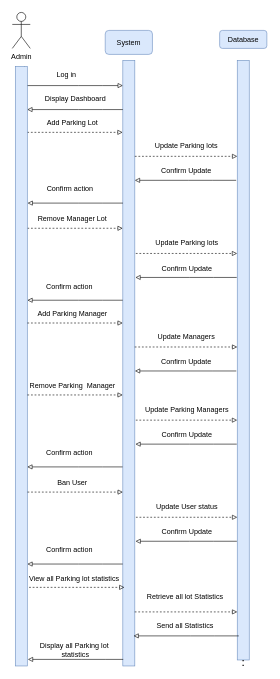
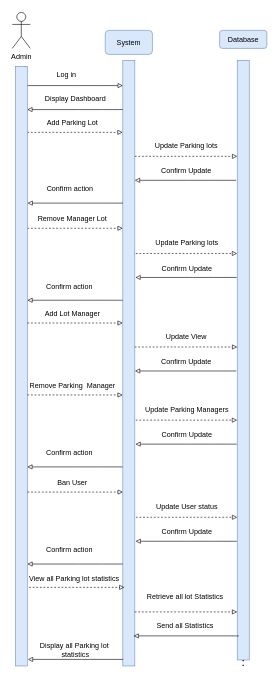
  <mxCell id="0" />
  <mxCell id="1" parent="0" />
  <mxCell id="2" value="Admin" style="shape=umlActor;verticalLabelPosition=bottom;verticalAlign=top;html=1;outlineConnect=0;" parent="1" vertex="1"><mxGeometry x="20" width="30" height="60" as="geometry" y="20" /></mxCell>
  <mxCell id="3" value="System" style="rounded=1;whiteSpace=wrap;html=1;fillColor=#dae8fc;strokeColor=#6c8ebf;" parent="1" vertex="1"><mxGeometry x="175" y="50" width="78.75" height="40" as="geometry" /></mxCell>
  <mxCell id="4" value="" style="html=1;points=[[0,0,0,0,5],[0,1,0,0,-5],[1,0,0,0,5],[1,1,0,0,-5]];perimeter=orthogonalPerimeter;outlineConnect=0;targetShapes=umlLifeline;portConstraint=eastwest;newEdgeStyle={&quot;curved&quot;:0,&quot;rounded&quot;:0};fillColor=#dae8fc;strokeColor=#6c8ebf;" parent="1" vertex="1"><mxGeometry x="204.37" y="100" width="20" height="1010" as="geometry" /></mxCell>
  <mxCell id="5" value="" style="endArrow=block;html=1;rounded=0;endFill=0;" parent="1" target="4" edge="1"><mxGeometry width="50" height="50" relative="1" as="geometry"><mxPoint x="40" y="142" as="sourcePoint" /><mxPoint x="199" y="142" as="targetPoint" /><Array as="points"><mxPoint x="130" y="142" /><mxPoint x="170" y="142" /></Array></mxGeometry></mxCell>
  <mxCell id="6" value="Log in" style="text;html=1;align=center;verticalAlign=middle;resizable=0;points=[];autosize=1;strokeColor=none;fillColor=none;" parent="1" vertex="1"><mxGeometry x="80" y="110" width="60" height="30" as="geometry" /></mxCell>
  <mxCell id="7" value="" style="endArrow=block;html=1;rounded=0;endFill=0;" parent="1" source="22" edge="1"><mxGeometry width="50" height="50" relative="1" as="geometry"><mxPoint x="199" y="182" as="sourcePoint" /><mxPoint x="40.38" y="182" as="targetPoint" /><Array as="points" /></mxGeometry></mxCell>
  <mxCell id="8" value="Display Dashboard" style="text;html=1;align=center;verticalAlign=middle;resizable=0;points=[];autosize=1;strokeColor=none;fillColor=none;" parent="1" vertex="1"><mxGeometry x="65" y="150" width="120" height="30" as="geometry" /></mxCell>
  <mxCell id="9" value="" style="endArrow=block;html=1;rounded=0;endFill=0;dashed=1;" parent="1" edge="1"><mxGeometry width="50" height="50" relative="1" as="geometry"><mxPoint x="45" y="220" as="sourcePoint" /><mxPoint x="204" y="220" as="targetPoint" /><Array as="points"><mxPoint x="135" y="220" /><mxPoint x="175" y="220" /></Array></mxGeometry></mxCell>
  <mxCell id="10" value="Add Parking Lot" style="text;html=1;align=center;verticalAlign=middle;resizable=0;points=[];autosize=1;strokeColor=none;fillColor=none;" parent="1" vertex="1"><mxGeometry x="65" y="190" width="110" height="30" as="geometry" /></mxCell>
  <mxCell id="11" value="" style="endArrow=block;html=1;rounded=0;endFill=0;dashed=1;" parent="1" source="4" target="24" edge="1"><mxGeometry width="50" height="50" relative="1" as="geometry"><mxPoint x="235" y="260" as="sourcePoint" /><mxPoint x="400" y="260" as="targetPoint" /><Array as="points"><mxPoint x="315" y="260" /><mxPoint x="355" y="260" /></Array></mxGeometry></mxCell>
  <mxCell id="12" value="Update Parking lots" style="text;html=1;align=center;verticalAlign=middle;resizable=0;points=[];autosize=1;strokeColor=none;fillColor=none;" parent="1" vertex="1"><mxGeometry x="245" y="228" width="130" height="30" as="geometry" /></mxCell>
  <mxCell id="13" value="" style="endArrow=block;html=1;rounded=0;endFill=0;" parent="1" edge="1"><mxGeometry width="50" height="50" relative="1" as="geometry"><mxPoint x="393.38" y="300" as="sourcePoint" /><mxPoint x="224.38" y="300" as="targetPoint" /><Array as="points"><mxPoint x="354.38" y="300" /><mxPoint x="314.38" y="300" /></Array></mxGeometry></mxCell>
  <mxCell id="14" value="Confirm Update" style="text;html=1;align=center;verticalAlign=middle;resizable=0;points=[];autosize=1;strokeColor=none;fillColor=none;" parent="1" vertex="1"><mxGeometry x="255" y="270" width="110" height="30" as="geometry" /></mxCell>
  <mxCell id="15" value="" style="endArrow=block;html=1;rounded=0;endFill=0;dashed=1;" parent="1" edge="1"><mxGeometry width="50" height="50" relative="1" as="geometry"><mxPoint x="45.18" y="380" as="sourcePoint" /><mxPoint x="204.18" y="380" as="targetPoint" /><Array as="points"><mxPoint x="135.18" y="380" /><mxPoint x="175.18" y="380" /></Array></mxGeometry></mxCell>
  <mxCell id="16" value="Remove Manager Lot" style="text;html=1;align=center;verticalAlign=middle;resizable=0;points=[];autosize=1;strokeColor=none;fillColor=none;" parent="1" vertex="1"><mxGeometry x="55.18" y="350" width="130" height="30" as="geometry" /></mxCell>
  <mxCell id="17" value="" style="endArrow=block;html=1;rounded=0;endFill=0;dashed=1;" parent="1" edge="1"><mxGeometry width="50" height="50" relative="1" as="geometry"><mxPoint x="225.99" y="422" as="sourcePoint" /><mxPoint x="394.99" y="422" as="targetPoint" /><Array as="points"><mxPoint x="315.99" y="422" /><mxPoint x="355.99" y="422" /></Array></mxGeometry></mxCell>
  <mxCell id="18" value="Update Parking lots" style="text;html=1;align=center;verticalAlign=middle;resizable=0;points=[];autosize=1;strokeColor=none;fillColor=none;" parent="1" vertex="1"><mxGeometry x="245.99" y="390" width="130" height="30" as="geometry" /></mxCell>
  <mxCell id="19" value="" style="endArrow=block;html=1;rounded=0;endFill=0;" parent="1" edge="1"><mxGeometry width="50" height="50" relative="1" as="geometry"><mxPoint x="394.37" y="462" as="sourcePoint" /><mxPoint x="225.37" y="462" as="targetPoint" /><Array as="points"><mxPoint x="355.37" y="462" /><mxPoint x="315.37" y="462" /></Array></mxGeometry></mxCell>
  <mxCell id="20" value="Confirm Update" style="text;html=1;align=center;verticalAlign=middle;resizable=0;points=[];autosize=1;strokeColor=none;fillColor=none;" parent="1" vertex="1"><mxGeometry x="255.99" y="432" width="110" height="30" as="geometry" /></mxCell>
  <mxCell id="21" value="" style="endArrow=block;html=1;rounded=0;endFill=0;" parent="1" source="4" target="22" edge="1"><mxGeometry width="50" height="50" relative="1" as="geometry"><mxPoint x="204" y="182" as="sourcePoint" /><mxPoint x="40.38" y="182" as="targetPoint" /><Array as="points"><mxPoint x="170.38" y="182" /><mxPoint x="130.38" y="182" /></Array></mxGeometry></mxCell>
  <mxCell id="22" value="" style="html=1;points=[[0,0,0,0,5],[0,1,0,0,-5],[1,0,0,0,5],[1,1,0,0,-5]];perimeter=orthogonalPerimeter;outlineConnect=0;targetShapes=umlLifeline;portConstraint=eastwest;newEdgeStyle={&quot;curved&quot;:0,&quot;rounded&quot;:0};fillColor=#dae8fc;strokeColor=#6c8ebf;" parent="1" vertex="1"><mxGeometry x="25" y="110" width="20" height="1000" as="geometry" /></mxCell>
  <mxCell id="23" value="Database" style="rounded=1;whiteSpace=wrap;html=1;fillColor=#dae8fc;strokeColor=#6c8ebf;" parent="1" vertex="1"><mxGeometry x="365.81" y="50" width="78.75" height="30" as="geometry" /></mxCell>
  <mxCell id="24" value="" style="html=1;points=[[0,0,0,0,5],[0,1,0,0,-5],[1,0,0,0,5],[1,1,0,0,-5]];perimeter=orthogonalPerimeter;outlineConnect=0;targetShapes=umlLifeline;portConstraint=eastwest;newEdgeStyle={&quot;curved&quot;:0,&quot;rounded&quot;:0};fillColor=#dae8fc;strokeColor=#6c8ebf;" parent="1" vertex="1"><mxGeometry x="395.18" y="100" width="20" height="1000" as="geometry" /></mxCell>
  <mxCell id="25" value="" style="endArrow=block;html=1;rounded=0;endFill=0;dashed=1;" parent="1" edge="1"><mxGeometry width="50" height="50" relative="1" as="geometry"><mxPoint x="45.18" y="538" as="sourcePoint" /><mxPoint x="204.18" y="538" as="targetPoint" /><Array as="points"><mxPoint x="135.18" y="538" /><mxPoint x="175.18" y="538" /></Array></mxGeometry></mxCell>
- <mxCell id="26" value="Add Parking Manager" style="text;html=1;align=center;verticalAlign=middle;resizable=0;points=[];autosize=1;strokeColor=none;fillColor=none;" parent="1" vertex="1"><mxGeometry x="50.18" y="508" width="140" height="30" as="geometry" /></mxCell>
+ <mxCell id="26" value="Add Lot Manager" style="text;html=1;align=center;verticalAlign=middle;resizable=0;points=[];autosize=1;strokeColor=none;fillColor=none;" parent="1" vertex="1"><mxGeometry x="50.18" y="508" width="140" height="30" as="geometry" /></mxCell>
  <mxCell id="27" value="" style="endArrow=block;html=1;rounded=0;endFill=0;dashed=1;" parent="1" edge="1"><mxGeometry width="50" height="50" relative="1" as="geometry"><mxPoint x="224.18" y="578" as="sourcePoint" /><mxPoint x="395.18" y="578" as="targetPoint" /><Array as="points"><mxPoint x="315.18" y="578" /><mxPoint x="355.18" y="578" /></Array></mxGeometry></mxCell>
- <mxCell id="28" value="Update Managers" style="text;html=1;align=center;verticalAlign=middle;resizable=0;points=[];autosize=1;strokeColor=none;fillColor=none;" parent="1" vertex="1"><mxGeometry x="250.18" y="546" width="120" height="30" as="geometry" /></mxCell>
+ <mxCell id="28" value="Update View" style="text;html=1;align=center;verticalAlign=middle;resizable=0;points=[];autosize=1;strokeColor=none;fillColor=none;" parent="1" vertex="1"><mxGeometry x="250.18" y="546" width="120" height="30" as="geometry" /></mxCell>
  <mxCell id="29" value="" style="endArrow=block;html=1;rounded=0;endFill=0;" parent="1" edge="1"><mxGeometry width="50" height="50" relative="1" as="geometry"><mxPoint x="393.56" y="618" as="sourcePoint" /><mxPoint x="224.56" y="618" as="targetPoint" /><Array as="points"><mxPoint x="354.56" y="618" /><mxPoint x="314.56" y="618" /></Array></mxGeometry></mxCell>
  <mxCell id="30" value="Confirm Update" style="text;html=1;align=center;verticalAlign=middle;resizable=0;points=[];autosize=1;strokeColor=none;fillColor=none;" parent="1" vertex="1"><mxGeometry x="255.18" y="588" width="110" height="30" as="geometry" /></mxCell>
  <mxCell id="31" value="" style="endArrow=block;html=1;rounded=0;endFill=0;dashed=1;" parent="1" edge="1"><mxGeometry width="50" height="50" relative="1" as="geometry"><mxPoint x="45.18" y="658" as="sourcePoint" /><mxPoint x="204.18" y="658" as="targetPoint" /><Array as="points"><mxPoint x="135.18" y="658" /><mxPoint x="175.18" y="658" /></Array></mxGeometry></mxCell>
  <mxCell id="32" value="Remove Parking&amp;nbsp; Manager" style="text;html=1;align=center;verticalAlign=middle;resizable=0;points=[];autosize=1;strokeColor=none;fillColor=none;" parent="1" vertex="1"><mxGeometry x="35.18" y="628" width="170" height="30" as="geometry" /></mxCell>
  <mxCell id="33" value="" style="endArrow=block;html=1;rounded=0;endFill=0;dashed=1;" parent="1" edge="1"><mxGeometry width="50" height="50" relative="1" as="geometry"><mxPoint x="225.99" y="700" as="sourcePoint" /><mxPoint x="394.99" y="700" as="targetPoint" /><Array as="points"><mxPoint x="315.99" y="700" /><mxPoint x="355.99" y="700" /></Array></mxGeometry></mxCell>
  <mxCell id="34" value="Update Parking Managers" style="text;html=1;align=center;verticalAlign=middle;resizable=0;points=[];autosize=1;strokeColor=none;fillColor=none;" parent="1" vertex="1"><mxGeometry x="230.99" y="668" width="160" height="30" as="geometry" /></mxCell>
  <mxCell id="35" value="" style="endArrow=block;html=1;rounded=0;endFill=0;" parent="1" edge="1"><mxGeometry width="50" height="50" relative="1" as="geometry"><mxPoint x="394.37" y="740" as="sourcePoint" /><mxPoint x="225.37" y="740" as="targetPoint" /><Array as="points"><mxPoint x="355.37" y="740" /><mxPoint x="315.37" y="740" /></Array></mxGeometry></mxCell>
  <mxCell id="36" value="Confirm Update" style="text;html=1;align=center;verticalAlign=middle;resizable=0;points=[];autosize=1;strokeColor=none;fillColor=none;" parent="1" vertex="1"><mxGeometry x="255.99" y="710" width="110" height="30" as="geometry" /></mxCell>
  <mxCell id="37" value="" style="endArrow=block;html=1;rounded=0;endFill=0;" parent="1" edge="1"><mxGeometry width="50" height="50" relative="1" as="geometry"><mxPoint x="204.18" y="500" as="sourcePoint" /><mxPoint x="45.18" y="500" as="targetPoint" /><Array as="points"><mxPoint x="170.56" y="500" /><mxPoint x="130.56" y="500" /></Array></mxGeometry></mxCell>
  <mxCell id="38" value="Confirm action" style="text;html=1;align=center;verticalAlign=middle;resizable=0;points=[];autosize=1;strokeColor=none;fillColor=none;" parent="1" vertex="1"><mxGeometry x="65.18" y="462" width="100" height="30" as="geometry" /></mxCell>
  <mxCell id="39" value="" style="endArrow=block;html=1;rounded=0;endFill=0;" parent="1" edge="1"><mxGeometry width="50" height="50" relative="1" as="geometry"><mxPoint x="204.5" y="338" as="sourcePoint" /><mxPoint x="45.5" y="338" as="targetPoint" /><Array as="points"><mxPoint x="170.88" y="338" /><mxPoint x="130.88" y="338" /></Array></mxGeometry></mxCell>
  <mxCell id="40" value="Confirm action" style="text;html=1;align=center;verticalAlign=middle;resizable=0;points=[];autosize=1;strokeColor=none;fillColor=none;" parent="1" vertex="1"><mxGeometry x="65.5" y="300" width="100" height="30" as="geometry" /></mxCell>
  <mxCell id="41" value="" style="endArrow=block;html=1;rounded=0;endFill=0;" parent="1" edge="1"><mxGeometry width="50" height="50" relative="1" as="geometry"><mxPoint x="204" y="778" as="sourcePoint" /><mxPoint x="45" y="778" as="targetPoint" /><Array as="points"><mxPoint x="170.38" y="778" /><mxPoint x="130.38" y="778" /></Array></mxGeometry></mxCell>
  <mxCell id="42" value="Confirm action" style="text;html=1;align=center;verticalAlign=middle;resizable=0;points=[];autosize=1;strokeColor=none;fillColor=none;" parent="1" vertex="1"><mxGeometry x="65" y="740" width="100" height="30" as="geometry" /></mxCell>
  <mxCell id="43" value="" style="endArrow=block;html=1;rounded=0;endFill=0;dashed=1;" parent="1" edge="1"><mxGeometry width="50" height="50" relative="1" as="geometry"><mxPoint x="45.37" y="820" as="sourcePoint" /><mxPoint x="204.37" y="820" as="targetPoint" /><Array as="points"><mxPoint x="135.37" y="820" /><mxPoint x="175.37" y="820" /></Array></mxGeometry></mxCell>
  <mxCell id="44" value="Ban User" style="text;html=1;align=center;verticalAlign=middle;resizable=0;points=[];autosize=1;strokeColor=none;fillColor=none;" parent="1" vertex="1"><mxGeometry x="85.37" y="790" width="70" height="30" as="geometry" /></mxCell>
  <mxCell id="45" value="" style="endArrow=block;html=1;rounded=0;endFill=0;dashed=1;" parent="1" edge="1"><mxGeometry width="50" height="50" relative="1" as="geometry"><mxPoint x="226.18" y="862" as="sourcePoint" /><mxPoint x="395.18" y="862" as="targetPoint" /><Array as="points"><mxPoint x="316.18" y="862" /><mxPoint x="356.18" y="862" /></Array></mxGeometry></mxCell>
  <mxCell id="46" value="Update User status" style="text;html=1;align=center;verticalAlign=middle;resizable=0;points=[];autosize=1;strokeColor=none;fillColor=none;" parent="1" vertex="1"><mxGeometry x="246.18" y="830" width="130" height="30" as="geometry" /></mxCell>
  <mxCell id="47" value="" style="endArrow=block;html=1;rounded=0;endFill=0;" parent="1" edge="1"><mxGeometry width="50" height="50" relative="1" as="geometry"><mxPoint x="394.56" y="902" as="sourcePoint" /><mxPoint x="225.56" y="902" as="targetPoint" /><Array as="points"><mxPoint x="355.56" y="902" /><mxPoint x="315.56" y="902" /></Array></mxGeometry></mxCell>
  <mxCell id="48" value="Confirm Update" style="text;html=1;align=center;verticalAlign=middle;resizable=0;points=[];autosize=1;strokeColor=none;fillColor=none;" parent="1" vertex="1"><mxGeometry x="256.18" y="872" width="110" height="30" as="geometry" /></mxCell>
  <mxCell id="49" value="" style="endArrow=block;html=1;rounded=0;endFill=0;" parent="1" edge="1"><mxGeometry width="50" height="50" relative="1" as="geometry"><mxPoint x="204.19" y="940" as="sourcePoint" /><mxPoint x="45.19" y="940" as="targetPoint" /><Array as="points"><mxPoint x="170.57" y="940" /><mxPoint x="130.57" y="940" /></Array></mxGeometry></mxCell>
  <mxCell id="50" value="Confirm action" style="text;html=1;align=center;verticalAlign=middle;resizable=0;points=[];autosize=1;strokeColor=none;fillColor=none;" parent="1" vertex="1"><mxGeometry x="65.19" y="902" width="100" height="30" as="geometry" /></mxCell>
  <mxCell id="51" value="" style="endArrow=block;html=1;rounded=0;endFill=0;dashed=1;" parent="1" edge="1"><mxGeometry width="50" height="50" relative="1" as="geometry"><mxPoint x="48" y="978.9" as="sourcePoint" /><mxPoint x="207" y="978.9" as="targetPoint" /><Array as="points"><mxPoint x="138" y="978.9" /><mxPoint x="178" y="978.9" /></Array></mxGeometry></mxCell>
  <mxCell id="52" value="View all Parking lot statistics" style="text;html=1;align=center;verticalAlign=middle;resizable=0;points=[];autosize=1;strokeColor=none;fillColor=none;" parent="1" vertex="1"><mxGeometry x="38" y="948.9" width="170" height="30" as="geometry" /></mxCell>
  <mxCell id="53" value="" style="endArrow=block;html=1;rounded=0;endFill=0;dashed=1;" parent="1" edge="1"><mxGeometry width="50" height="50" relative="1" as="geometry"><mxPoint x="224.18" y="1019.85" as="sourcePoint" /><mxPoint x="395.18" y="1019.85" as="targetPoint" /><Array as="points"><mxPoint x="319.8" y="1019.85" /><mxPoint x="359.8" y="1019.85" /></Array></mxGeometry></mxCell>
  <mxCell id="54" value="Retrieve all lot Statistics" style="text;html=1;align=center;verticalAlign=middle;resizable=0;points=[];autosize=1;strokeColor=none;fillColor=none;" parent="1" vertex="1"><mxGeometry x="232.81" y="978.9" width="150" height="30" as="geometry" /></mxCell>
  <mxCell id="55" value="" style="endArrow=block;html=1;rounded=0;endFill=0;" parent="1" edge="1"><mxGeometry width="50" height="50" relative="1" as="geometry"><mxPoint x="397.81" y="1059.85" as="sourcePoint" /><mxPoint x="222.19" y="1059.85" as="targetPoint" /><Array as="points"><mxPoint x="357.19" y="1059.85" /><mxPoint x="317.19" y="1059.85" /></Array></mxGeometry></mxCell>
  <mxCell id="56" value="Send all Statistics" style="text;html=1;align=center;verticalAlign=middle;resizable=0;points=[];autosize=1;strokeColor=none;fillColor=none;" parent="1" vertex="1"><mxGeometry x="247.81" y="1027.85" width="120" height="30" as="geometry" /></mxCell>
  <mxCell id="57" value="" style="endArrow=block;html=1;rounded=0;endFill=0;" parent="1" edge="1"><mxGeometry width="50" height="50" relative="1" as="geometry"><mxPoint x="205" y="1099.05" as="sourcePoint" /><mxPoint x="46" y="1099.05" as="targetPoint" /><Array as="points"><mxPoint x="176" y="1099.05" /><mxPoint x="136" y="1099.05" /></Array></mxGeometry></mxCell>
  <mxCell id="58" value="Display all Parking lot&amp;nbsp;&lt;div&gt;statistics&lt;/div&gt;" style="text;html=1;align=center;verticalAlign=middle;resizable=0;points=[];autosize=1;strokeColor=none;fillColor=none;" parent="1" vertex="1"><mxGeometry x="55" y="1064.05" width="140" height="40" as="geometry" /></mxCell>
  <mxCell id="59" value="" style="endArrow=none;dashed=1;html=1;dashPattern=1 3;strokeWidth=2;rounded=0;" parent="1" target="24" edge="1"><mxGeometry width="50" height="50" relative="1" as="geometry"><mxPoint x="405" y="1110" as="sourcePoint" /><mxPoint x="265" y="1030" as="targetPoint" /></mxGeometry></mxCell>
